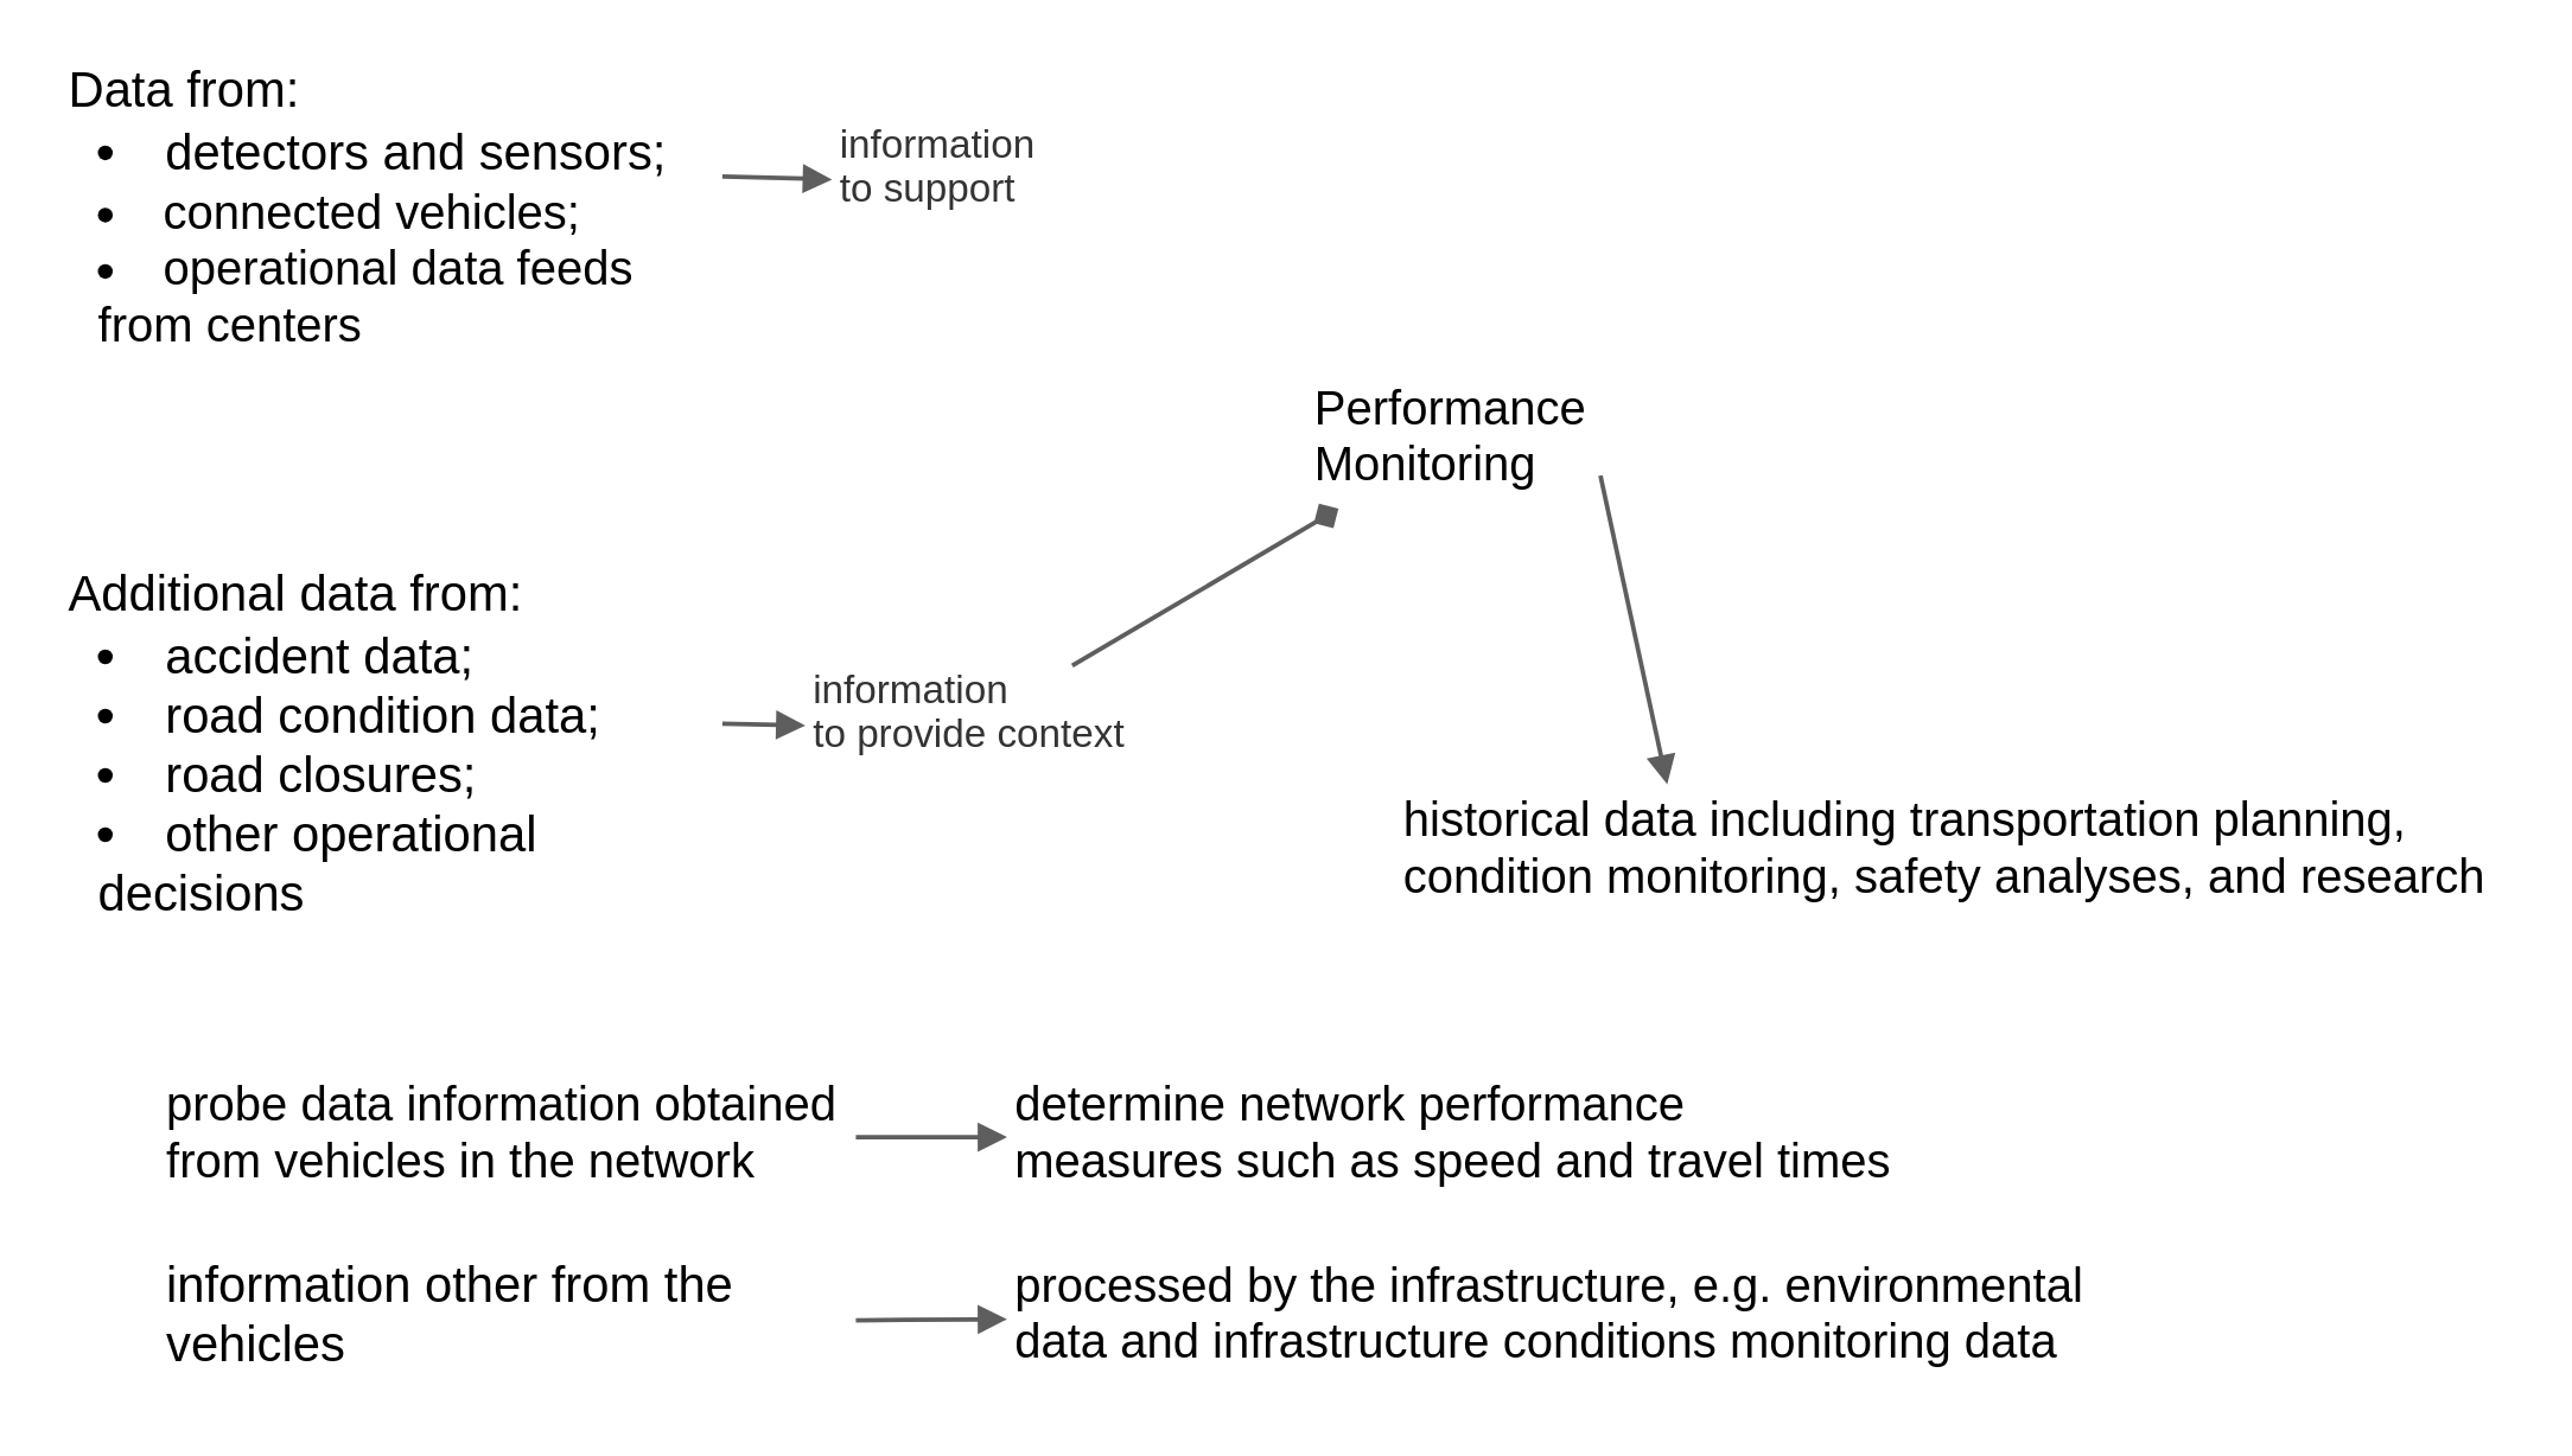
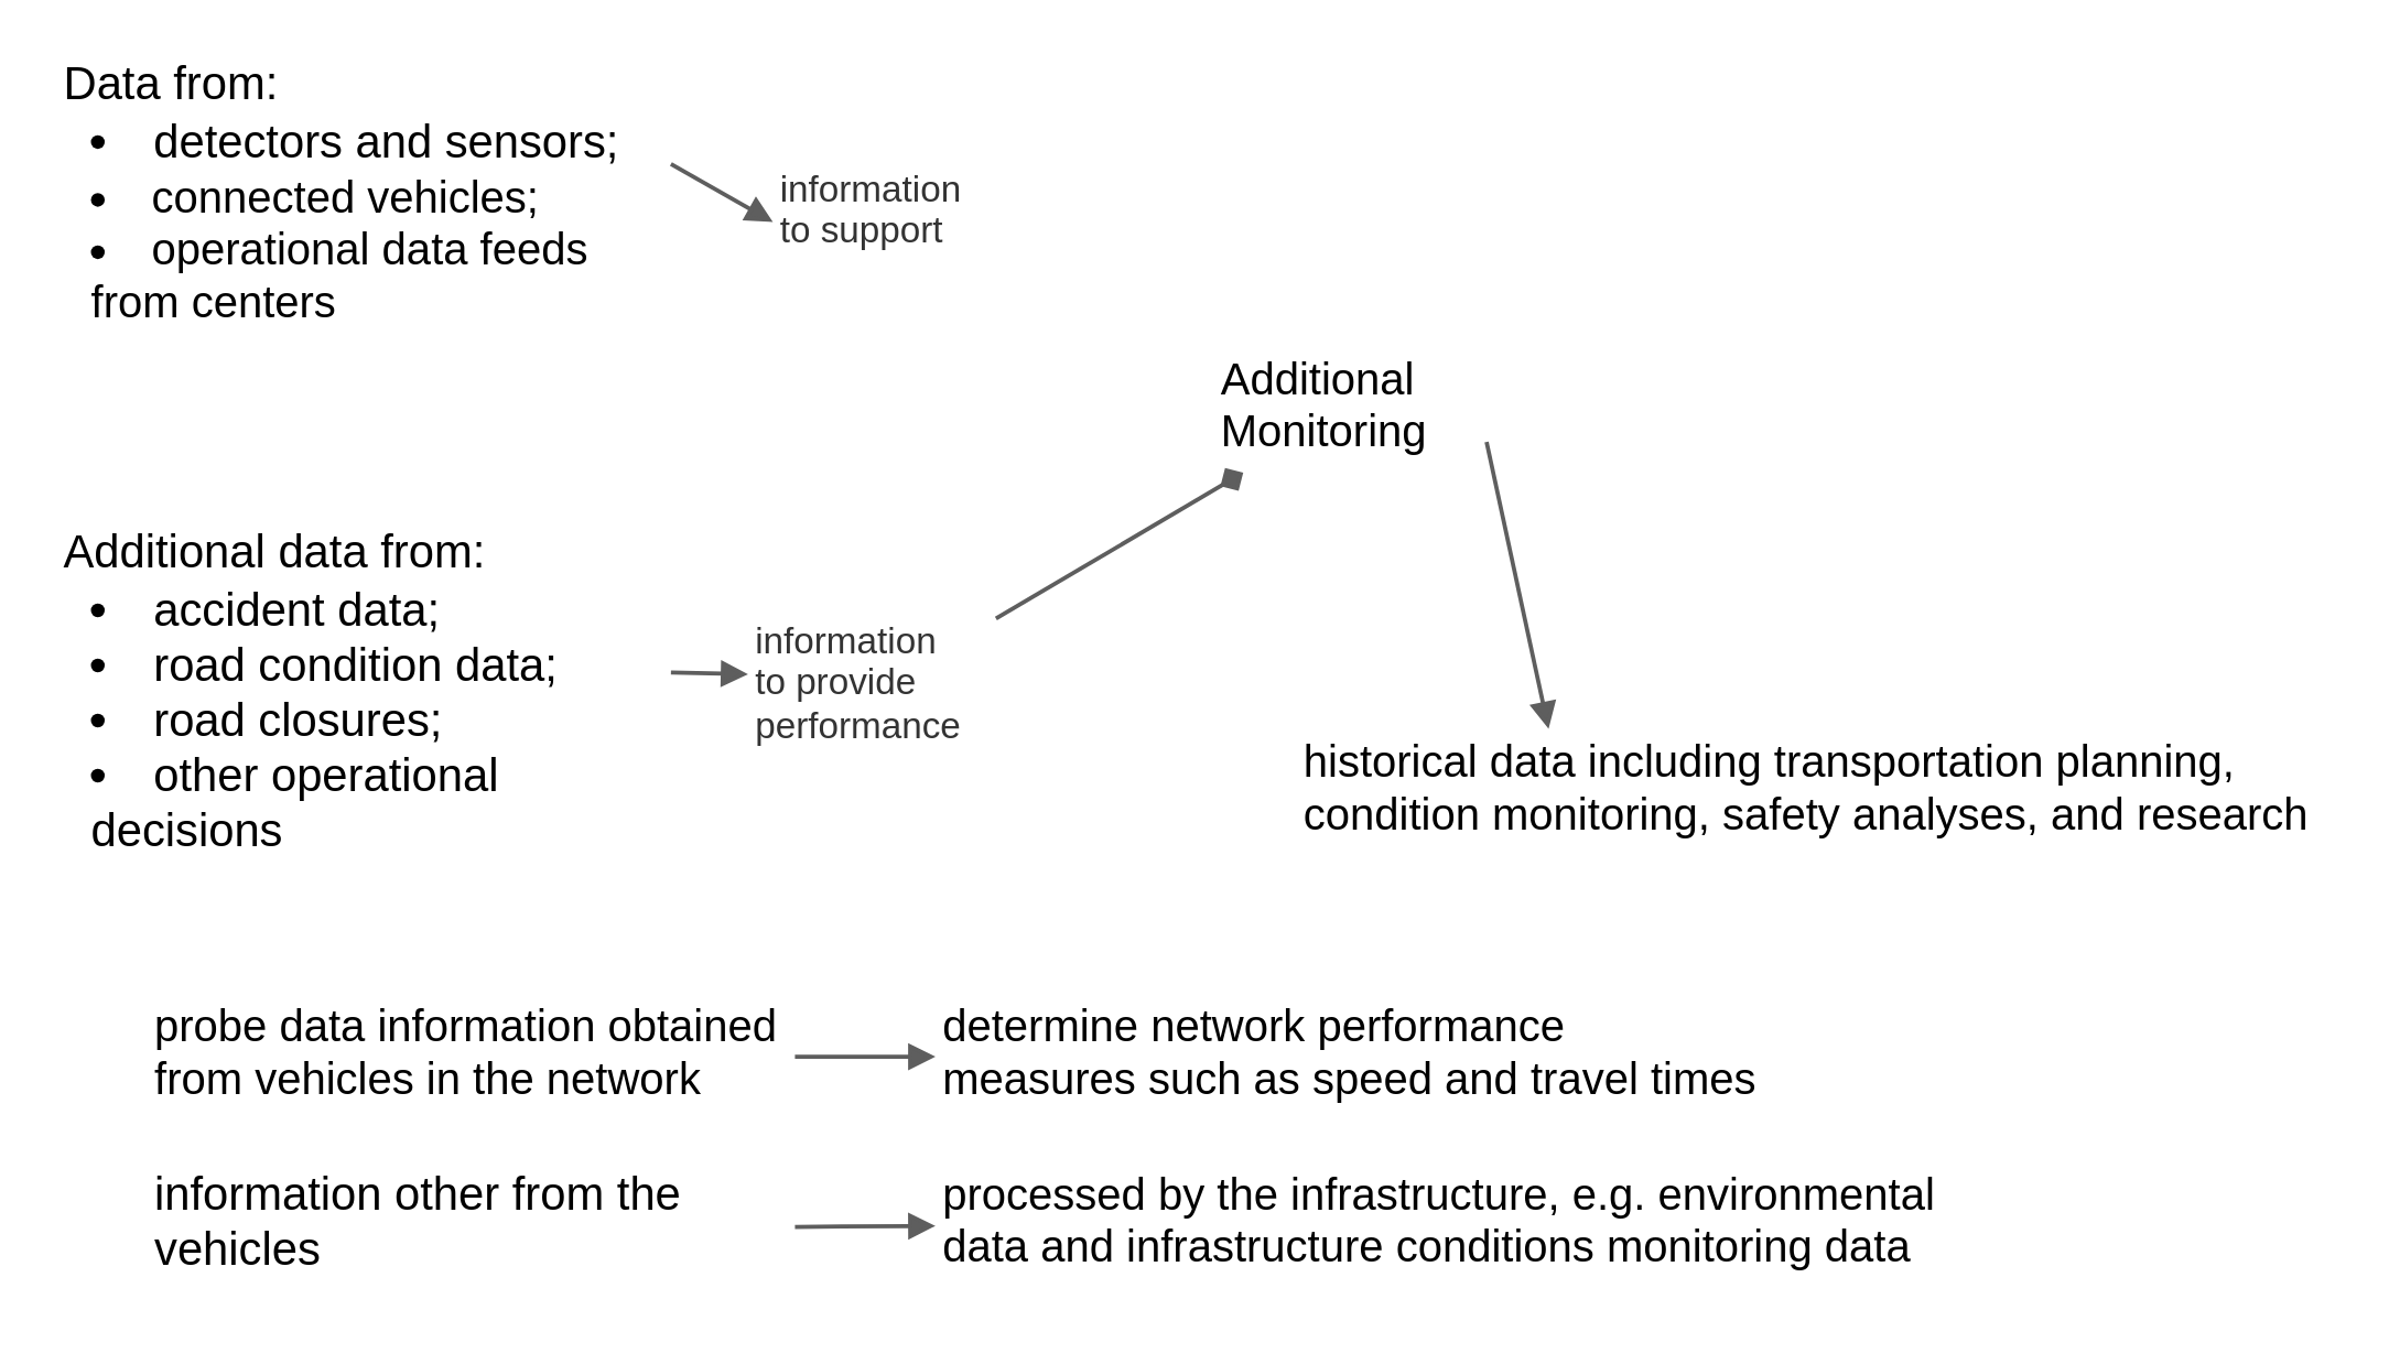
  <mxCell id="0" />
  <mxCell id="1" parent="0" />
  <mxCell id="2" value="&lt;div style=&quot;display: flex; justify-content: flex-start; text-align: left; align-items: baseline; font-size: 0; line-height: 1.25;margin-top: -2px;&quot;&gt;&lt;span&gt;&lt;span style=&quot;font-size:16.7px;color:#000000;&quot;&gt;Data from:&#10;&lt;/span&gt;&lt;/span&gt;&lt;/div&gt;&lt;ul style=&quot;margin: 0px; padding-left: 10px;list-style-position: inside; list-style-type:disc&quot;&gt;&lt;li style=&quot;text-align:left;color:#000000;font-size:16.7px;&quot;&gt;&lt;span style=&quot;margin-left: 0px;margin-top: -2px;&quot;&gt;&lt;span style=&quot;font-size:16.7px;color:#000000;&quot;&gt;detectors and sensors;&lt;/span&gt;&lt;/span&gt;&lt;/li&gt;&lt;li style=&quot;text-align:left;color:#000000;font-size:16px;&quot;&gt;&lt;span style=&quot;margin-left: 0px;margin-top: -2px;&quot;&gt;&lt;span style=&quot;font-size:13px;color:#000000;&quot;&gt;&lt;span style=&quot;font-size:16px;color:#000000;&quot;&gt;connected vehicles;&lt;/span&gt;&lt;/span&gt;&lt;/span&gt;&lt;/li&gt;&lt;li style=&quot;text-align:left;color:#000000;font-size:16px;&quot;&gt;&lt;span style=&quot;margin-left: 0px;margin-top: -2px;&quot;&gt;&lt;span style=&quot;font-size:16px;color:#000000;&quot;&gt;operational data feeds from centers&lt;/span&gt;&lt;/span&gt;&lt;/li&gt;&lt;/ul&gt;" style="html=1;overflow=block;blockSpacing=1;whiteSpace=wrap;fontSize=13;align=left;spacing=3.8;verticalAlign=top;strokeColor=none;fillOpacity=100;fillColor=none;strokeWidth=0;lucidId=_QgUcoLPHOwQ;" vertex="1" parent="1"><mxGeometry x="20" y="20" width="223" height="105" as="geometry" /></mxCell>
- <mxCell id="3" value="Performance&#10;Monitoring" style="html=1;overflow=block;blockSpacing=1;whiteSpace=wrap;fontSize=16;fontColor=default;align=left;spacing=3.8;verticalAlign=top;strokeColor=none;fillOpacity=100;fillColor=none;strokeWidth=0;lucidId=rTgUIsVSYfn.;" vertex="1" parent="1"><mxGeometry x="440" y="125" width="99" height="46" as="geometry" /></mxCell>
+ <mxCell id="3" value="Additional&#10;Monitoring" style="html=1;overflow=block;blockSpacing=1;whiteSpace=wrap;fontSize=16;fontColor=default;align=left;spacing=3.8;verticalAlign=top;strokeColor=none;fillOpacity=100;fillColor=none;strokeWidth=0;lucidId=rTgUIsVSYfn.;" vertex="1" parent="1"><mxGeometry x="440" y="125" width="99" height="46" as="geometry" /></mxCell>
  <mxCell id="4" value="historical data including transportation planning, condition monitoring, safety analyses, and research" style="html=1;overflow=block;blockSpacing=1;whiteSpace=wrap;fontSize=16;fontColor=default;align=left;spacing=3.8;verticalAlign=top;strokeColor=none;fillOpacity=100;fillColor=none;strokeWidth=0;lucidId=RTgU5cvCFU41;" vertex="1" parent="1"><mxGeometry x="470" y="264" width="375" height="46" as="geometry" /></mxCell>
  <mxCell id="5" value="&lt;div style=&quot;display: flex; justify-content: flex-start; text-align: left; align-items: baseline; font-size: 0; line-height: 1.25;margin-top: -2px;&quot;&gt;&lt;span&gt;&lt;span style=&quot;font-size:16.7px;color:#000000;&quot;&gt;Additional data from: &#10;&lt;/span&gt;&lt;/span&gt;&lt;/div&gt;&lt;ul style=&quot;margin: 0px; padding-left: 10px;list-style-position: inside; list-style-type:disc&quot;&gt;&lt;li style=&quot;text-align:left;color:#000000;font-size:16.7px;&quot;&gt;&lt;span style=&quot;margin-left: 0px;margin-top: -2px;&quot;&gt;&lt;span style=&quot;font-size:16.7px;color:#000000;&quot;&gt;accident data;&lt;/span&gt;&lt;/span&gt;&lt;/li&gt;&lt;li style=&quot;text-align:left;color:#000000;font-size:16.7px;&quot;&gt;&lt;span style=&quot;margin-left: 0px;margin-top: -2px;&quot;&gt;&lt;span style=&quot;font-size:16.7px;color:#000000;&quot;&gt;road condition data;&lt;/span&gt;&lt;/span&gt;&lt;/li&gt;&lt;li style=&quot;text-align:left;color:#000000;font-size:16.7px;&quot;&gt;&lt;span style=&quot;margin-left: 0px;margin-top: -2px;&quot;&gt;&lt;span style=&quot;font-size:16.7px;color:#000000;&quot;&gt;road closures;&lt;/span&gt;&lt;/span&gt;&lt;/li&gt;&lt;li style=&quot;text-align:left;color:#000000;font-size:16.7px;&quot;&gt;&lt;span style=&quot;margin-left: 0px;margin-top: -2px;&quot;&gt;&lt;span style=&quot;font-size:16.7px;color:#000000;&quot;&gt;other operational decisions&lt;/span&gt;&lt;/span&gt;&lt;/li&gt;&lt;/ul&gt;" style="html=1;overflow=block;blockSpacing=1;whiteSpace=wrap;fontSize=13;align=left;spacing=3.8;verticalAlign=top;strokeColor=none;fillOpacity=100;fillColor=none;strokeWidth=0;lucidId=EUgUkxcItkF_;" vertex="1" parent="1"><mxGeometry x="20" y="190" width="223" height="108" as="geometry" /></mxCell>
  <mxCell id="6" value="" style="html=1;jettySize=18;whiteSpace=wrap;fontSize=13;strokeColor=#5E5E5E;strokeWidth=1.5;rounded=0;startArrow=none;endArrow=block;endFill=1;exitX=1;exitY=0.758;exitPerimeter=0;entryX=0.244;entryY=0;entryPerimeter=0;lucidId=sWgUim-EBDGg;" edge="1" parent="1" source="3" target="4"><mxGeometry width="100" height="100" relative="1" as="geometry"><Array as="points" /></mxGeometry></mxCell>
  <mxCell id="7" value="" style="html=1;jettySize=18;whiteSpace=wrap;fontSize=13;strokeColor=#5E5E5E;strokeWidth=1.5;rounded=0;startArrow=none;endArrow=block;endFill=1;exitX=1;exitY=0.496;exitPerimeter=0;entryX=0;entryY=0.505;entryPerimeter=0;lucidId=xWgUzvADoMYj;" edge="1" parent="1" source="5" target="11"><mxGeometry width="100" height="100" relative="1" as="geometry"><Array as="points" /></mxGeometry></mxCell>
  <mxCell id="8" value="" style="html=1;jettySize=18;whiteSpace=wrap;fontSize=13;strokeColor=#5E5E5E;strokeWidth=1.5;rounded=0;startArrow=none;endArrow=block;endFill=1;exitX=1;exitY=0.371;exitPerimeter=0;entryX=0;entryY=0.5;entryPerimeter=0;lucidId=yZgUfU.D24RM;" edge="1" parent="1" source="2" target="10"><mxGeometry width="100" height="100" relative="1" as="geometry"><Array as="points" /></mxGeometry></mxCell>
  <mxCell id="9" value="probe data information obtained from vehicles in the network" style="html=1;overflow=block;blockSpacing=1;whiteSpace=wrap;fontSize=16;fontColor=default;align=left;spacing=3.8;verticalAlign=top;strokeColor=none;fillOpacity=100;fillColor=none;strokeWidth=0;lucidId=e2gUqYonG3LM;" vertex="1" parent="1"><mxGeometry x="53" y="360" width="235" height="46" as="geometry" /></mxCell>
- <mxCell id="10" value="&lt;div style=&quot;display: flex; justify-content: flex-start; text-align: left; align-items: baseline; font-size: 0; line-height: 1.25;margin-top: -2px;&quot;&gt;&lt;span&gt;&lt;span style=&quot;font-size:13.3px;color:#333333;&quot;&gt;information&#10;&lt;/span&gt;&lt;/span&gt;&lt;/div&gt;&lt;div style=&quot;display: flex; justify-content: flex-start; text-align: left; align-items: baseline; font-size: 0; line-height: 1.25;margin-top: -2px;&quot;&gt;&lt;span&gt;&lt;span style=&quot;font-size:13.3px;color:#333333;&quot;&gt;to support&lt;/span&gt;&lt;/span&gt;&lt;/div&gt;" style="html=1;overflow=block;blockSpacing=1;whiteSpace=wrap;fontSize=13;align=left;spacing=3.8;verticalAlign=top;strokeColor=none;fillOpacity=0;fillColor=#ffffff;strokeWidth=0;lucidId=r2gUvU_KWVw2;" vertex="1" parent="1"><mxGeometry x="280" y="40" width="73" height="40" as="geometry" /></mxCell>
- <mxCell id="11" value="&lt;div style=&quot;display: flex; justify-content: flex-start; text-align: left; align-items: baseline; font-size: 0; line-height: 1.25;margin-top: -2px;&quot;&gt;&lt;span&gt;&lt;span style=&quot;font-size:13.3px;color:#333333;&quot;&gt;information&#10;&lt;/span&gt;&lt;/span&gt;&lt;/div&gt;&lt;div style=&quot;display: flex; justify-content: flex-start; text-align: left; align-items: baseline; font-size: 0; line-height: 1.25;margin-top: -2px;&quot;&gt;&lt;span&gt;&lt;span style=&quot;font-size:13.3px;color:#333333;&quot;&gt;to provide context&lt;/span&gt;&lt;/span&gt;&lt;/div&gt;" style="html=1;overflow=block;blockSpacing=1;whiteSpace=wrap;fontSize=13;align=left;spacing=3.8;verticalAlign=top;strokeColor=none;fillOpacity=0;fillColor=#ffffff;strokeWidth=0;lucidId=12gUu.kQD7m7;" vertex="1" parent="1"><mxGeometry x="271" y="224" width="113" height="40" as="geometry" /></mxCell>
+ <mxCell id="10" value="&lt;div style=&quot;display: flex; justify-content: flex-start; text-align: left; align-items: baseline; font-size: 0; line-height: 1.25;margin-top: -2px;&quot;&gt;&lt;span&gt;&lt;span style=&quot;font-size:13.3px;color:#333333;&quot;&gt;information&#10;&lt;/span&gt;&lt;/span&gt;&lt;/div&gt;&lt;div style=&quot;display: flex; justify-content: flex-start; text-align: left; align-items: baseline; font-size: 0; line-height: 1.25;margin-top: -2px;&quot;&gt;&lt;span&gt;&lt;span style=&quot;font-size:13.3px;color:#333333;&quot;&gt;to support&lt;/span&gt;&lt;/span&gt;&lt;/div&gt;" style="html=1;overflow=block;blockSpacing=1;whiteSpace=wrap;fontSize=13;align=left;spacing=3.8;verticalAlign=top;strokeColor=none;fillOpacity=0;fillColor=#ffffff;strokeWidth=0;lucidId=r2gUvU_KWVw2;" vertex="1" parent="1"><mxGeometry x="280" y="60" width="73" height="40" as="geometry" /></mxCell>
+ <mxCell id="11" value="&lt;div style=&quot;display: flex; justify-content: flex-start; text-align: left; align-items: baseline; font-size: 0; line-height: 1.25;margin-top: -2px;&quot;&gt;&lt;span&gt;&lt;span style=&quot;font-size:13.3px;color:#333333;&quot;&gt;information&#10;&lt;/span&gt;&lt;/span&gt;&lt;/div&gt;&lt;div style=&quot;display: flex; justify-content: flex-start; text-align: left; align-items: baseline; font-size: 0; line-height: 1.25;margin-top: -2px;&quot;&gt;&lt;span&gt;&lt;span style=&quot;font-size:13.3px;color:#333333;&quot;&gt;to provide performance&lt;/span&gt;&lt;/span&gt;&lt;/div&gt;" style="html=1;overflow=block;blockSpacing=1;whiteSpace=wrap;fontSize=13;align=left;spacing=3.8;verticalAlign=top;strokeColor=none;fillOpacity=0;fillColor=#ffffff;strokeWidth=0;lucidId=12gUu.kQD7m7;" vertex="1" parent="1"><mxGeometry x="271" y="224" width="113" height="40" as="geometry" /></mxCell>
  <mxCell id="12" value="" style="html=1;jettySize=18;whiteSpace=wrap;fontSize=13;strokeColor=#5E5E5E;strokeWidth=1.5;rounded=0;startArrow=none;endArrow=diamond;endFill=1;exitX=0.796;exitY=0;exitPerimeter=0;entryX=0.108;entryY=1;entryPerimeter=0;lucidId=72gU6NpuvXQm;" edge="1" parent="1" source="11" target="3"><mxGeometry width="100" height="100" relative="1" as="geometry"><Array as="points" /></mxGeometry></mxCell>
  <mxCell id="13" value="determine network performance measures such as speed and travel times" style="html=1;overflow=block;blockSpacing=1;whiteSpace=wrap;fontSize=16;fontColor=default;align=left;spacing=3.8;verticalAlign=top;strokeColor=none;fillOpacity=100;fillColor=none;strokeWidth=0;lucidId=03gUnxff-myh;" vertex="1" parent="1"><mxGeometry x="339" y="360" width="306" height="46" as="geometry" /></mxCell>
  <mxCell id="14" value="" style="html=1;jettySize=18;whiteSpace=wrap;fontSize=13;strokeColor=#5E5E5E;strokeWidth=1.5;rounded=0;startArrow=none;endArrow=block;endFill=1;exitX=1;exitY=0.5;exitPerimeter=0;entryX=0;entryY=0.5;entryPerimeter=0;lucidId=e4gU0tdIhWGQ;" edge="1" parent="1" source="9" target="13"><mxGeometry width="100" height="100" relative="1" as="geometry"><Array as="points" /></mxGeometry></mxCell>
  <mxCell id="15" value="information other from the vehicles" style="html=1;overflow=block;blockSpacing=1;whiteSpace=wrap;fontSize=16.7;fontColor=default;align=left;spacing=3.8;verticalAlign=top;strokeColor=none;fillOpacity=100;fillColor=none;strokeWidth=0;lucidId=G4gUEJNLzEh2;" vertex="1" parent="1"><mxGeometry x="53" y="421" width="235" height="48" as="geometry" /></mxCell>
  <mxCell id="16" value="processed by the infrastructure, e.g. environmental data and infrastructure conditions monitoring data" style="html=1;overflow=block;blockSpacing=1;whiteSpace=wrap;fontSize=16;fontColor=default;align=left;spacing=3.8;verticalAlign=top;strokeColor=none;fillOpacity=0;fillColor=none;strokeWidth=0;lucidId=34gU-igpAu1y;" vertex="1" parent="1"><mxGeometry x="339" y="421" width="375" height="46" as="geometry" /></mxCell>
  <mxCell id="17" value="" style="html=1;jettySize=18;whiteSpace=wrap;fontSize=13;strokeColor=#5E5E5E;strokeWidth=1.5;rounded=0;startArrow=none;endArrow=block;endFill=1;exitX=1;exitY=0.495;exitPerimeter=0;entryX=0;entryY=0.509;entryPerimeter=0;lucidId=_4gUNslse3HC;" edge="1" parent="1" source="15" target="16"><mxGeometry width="100" height="100" relative="1" as="geometry"><Array as="points" /></mxGeometry></mxCell>
